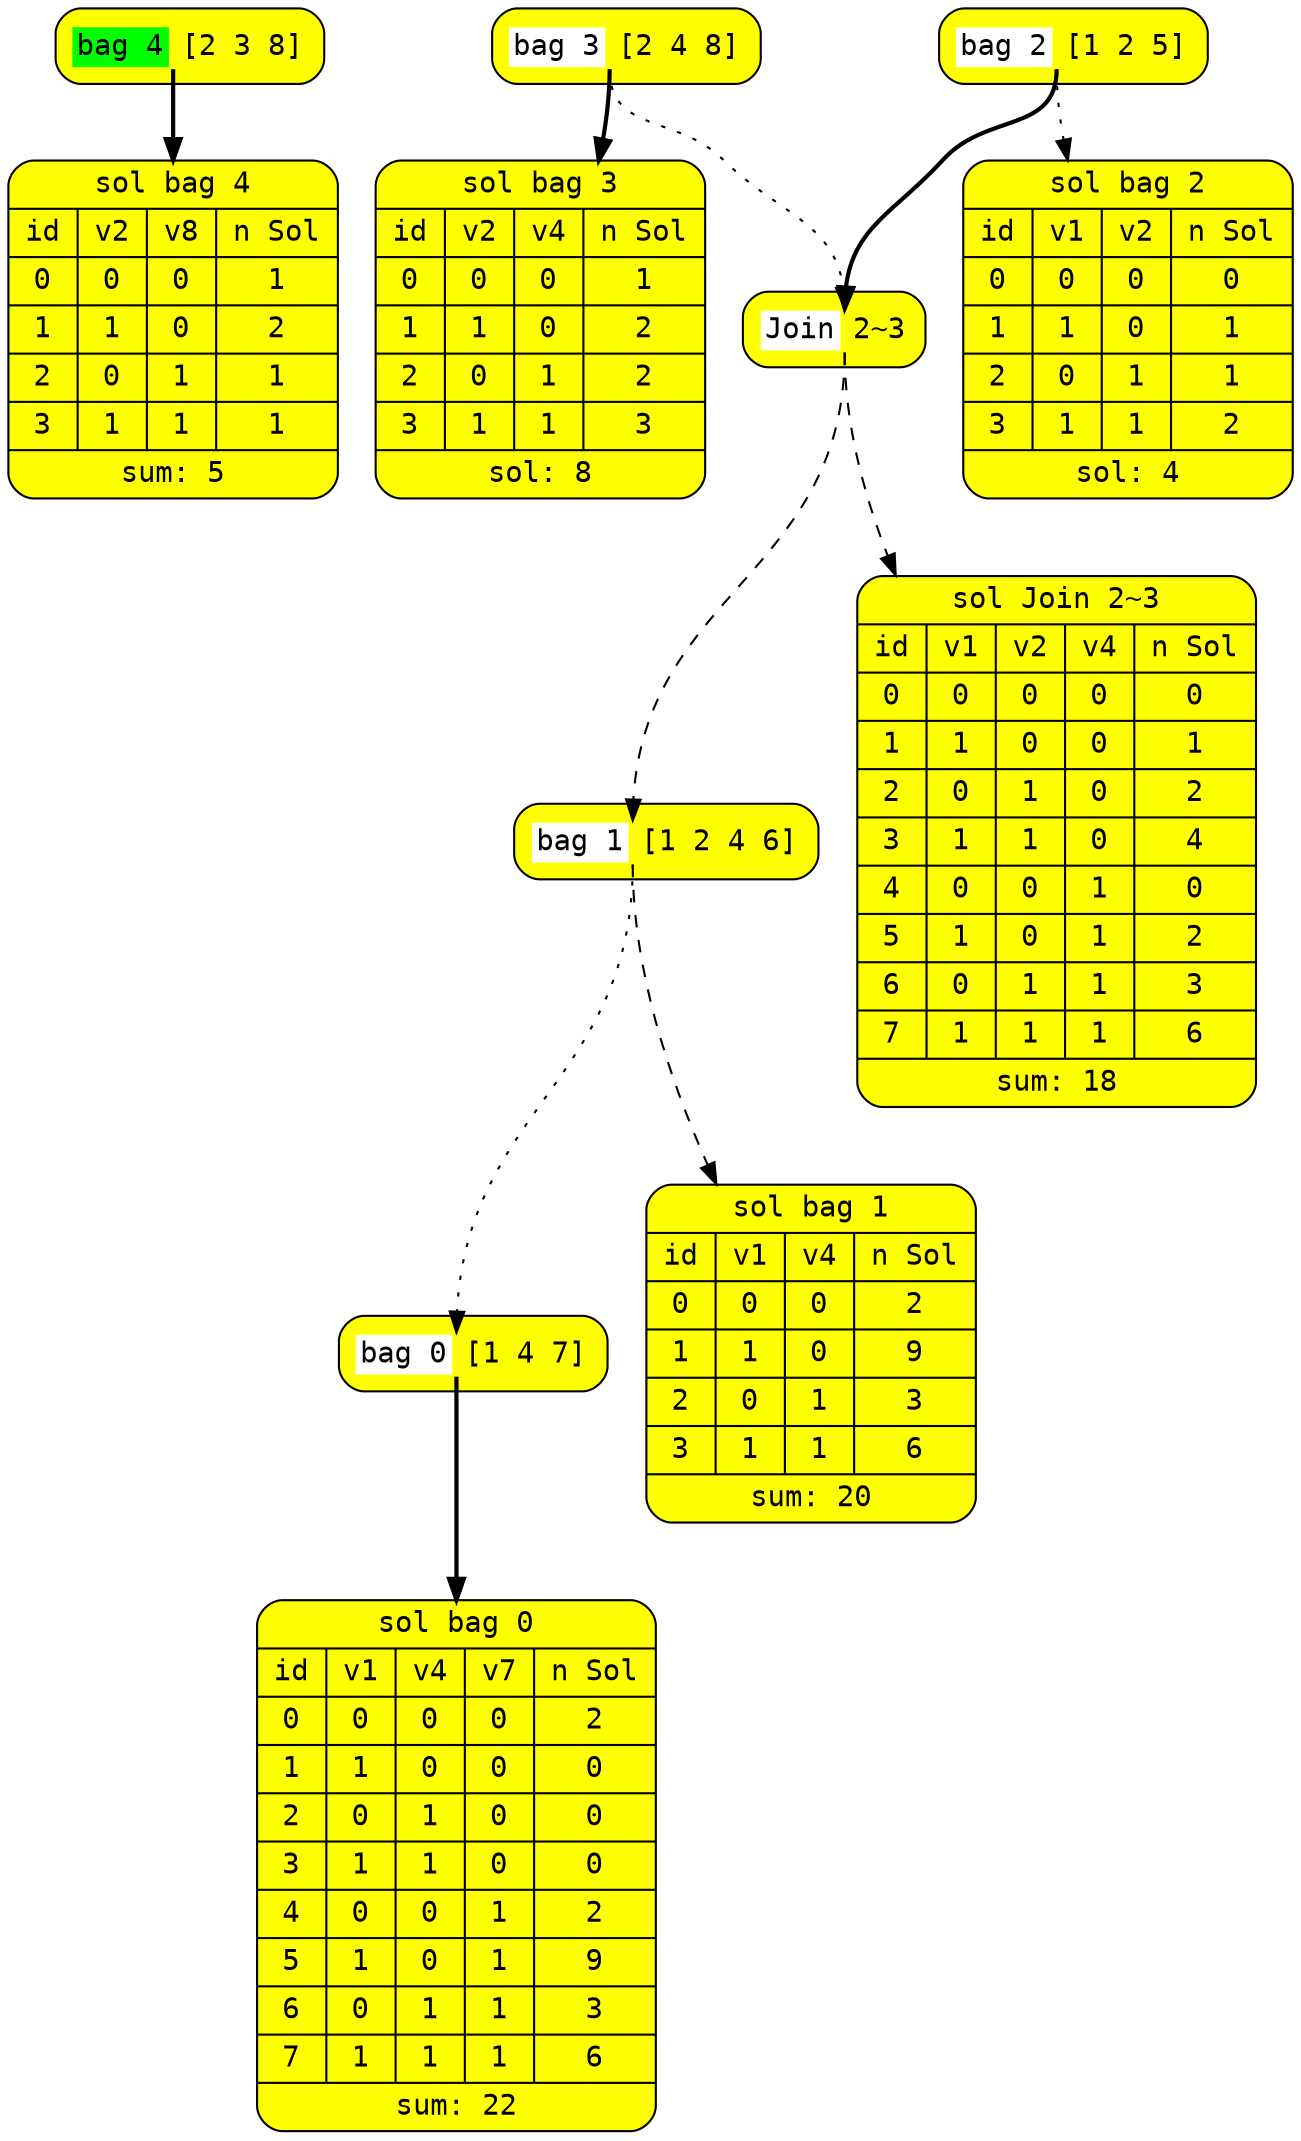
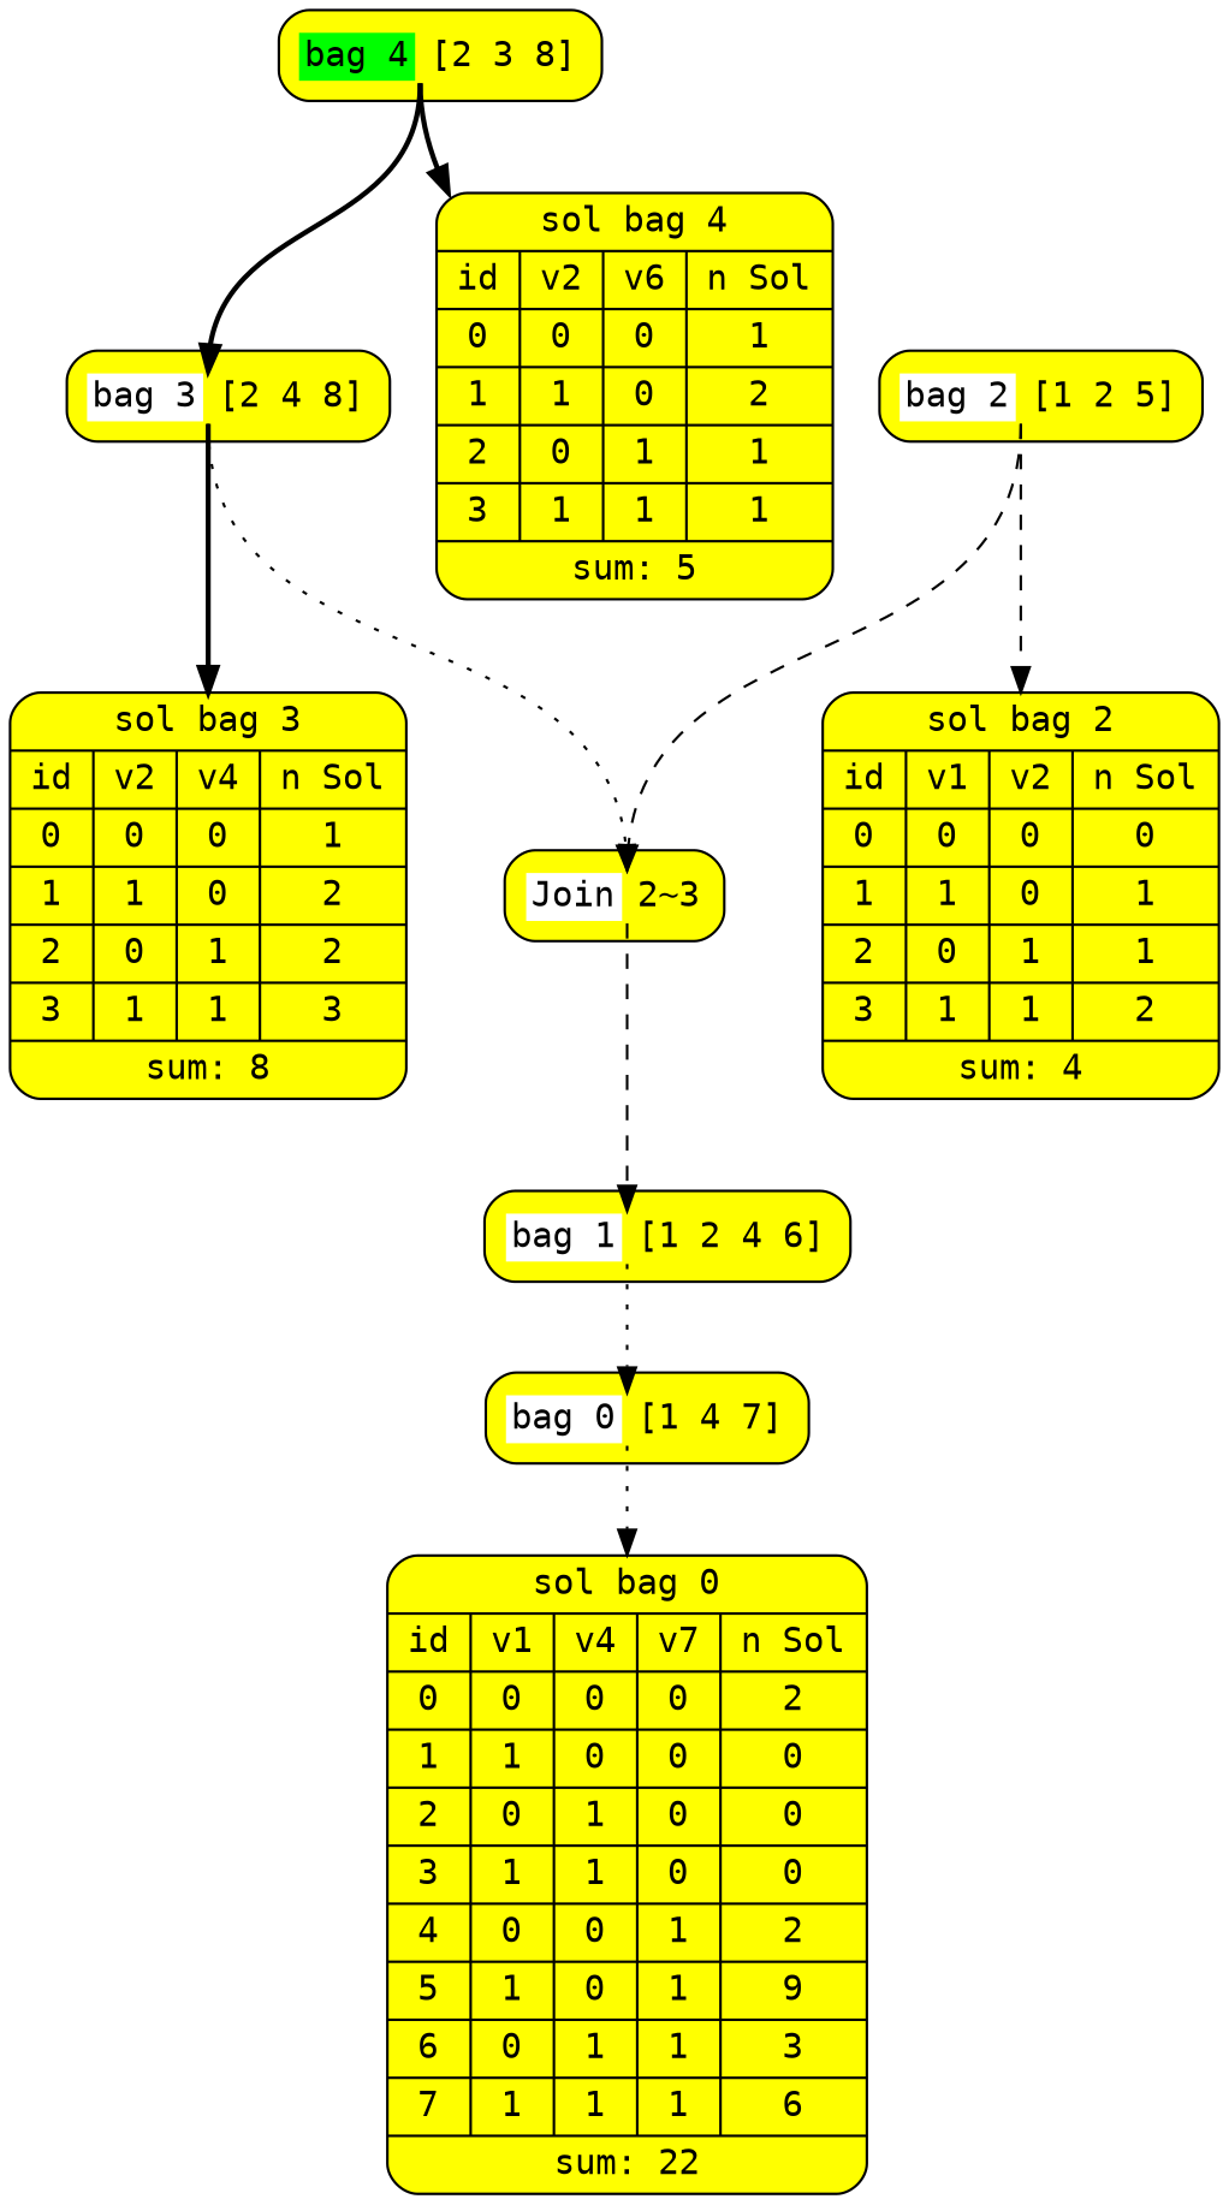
  digraph {
    fontname="DejaVu Sans Mono"
    node [fillcolor=yellow fontname="DejaVu Sans Mono" shape=box style="rounded,filled"]
    edge [fontname="DejaVu Sans Mono" headport=anchor style=dotted tailport=anchor]
    n1 [label=<<TABLE BORDER="0" CELLBORDER="0" CELLSPACING="0">               <TR><TD BGCOLOR="green">bag 4</TD><TD PORT="anchor"></TD><TD>[2 3 8]</TD></TR></TABLE>>]
    n2 [label=<<TABLE BORDER="0" CELLBORDER="0" CELLSPACING="0">               <TR><TD BGCOLOR="white">bag 3</TD><TD PORT="anchor"></TD><TD>[2 4 8]</TD></TR></TABLE>>]
-   n3 [label="{sol bag 4|{{id|0|1|2|3}|{v2|0|1|0|1}|{v8|0|0|1|1}|{n Sol|1|2|1|1}}|sum: 5}" shape=record]
+   n3 [label="{sol bag 4|{{id|0|1|2|3}|{v2|0|1|0|1}|{v6|0|0|1|1}|{n Sol|1|2|1|1}}|sum: 5}" shape=record]
    n4 [label=<<TABLE BORDER="0" CELLBORDER="0" CELLSPACING="0">               <TR><TD BGCOLOR="white">Join</TD><TD PORT="anchor"></TD><TD>2~3</TD></TR></TABLE>>]
-   n5 [label="{sol bag 3|{{id|0|1|2|3}|{v2|0|1|0|1}|{v4|0|0|1|1}|{n Sol|1|2|2|3}}|sol: 8}" shape=record]
+   n5 [label="{sol bag 3|{{id|0|1|2|3}|{v2|0|1|0|1}|{v4|0|0|1|1}|{n Sol|1|2|2|3}}|sum: 8}" shape=record]
    n6 [label=<<TABLE BORDER="0" CELLBORDER="0" CELLSPACING="0">               <TR><TD BGCOLOR="white">bag 1</TD><TD PORT="anchor"></TD><TD>[1 2 4 6]</TD></TR></TABLE>>]
-   n7 [label="{sol Join 2~3|{{id|0|1|2|3|4|5|6|7}|{v1|0|1|0|1|0|1|0|1}|{v2|0|0|1|1|0|0|1|1}|{v4|0|0|0|0|1|1|1|1}|{n Sol|0|1|2|4|0|2|3|6}}|sum: 18}" shape=record]
    n8 [label=<<TABLE BORDER="0" CELLBORDER="0" CELLSPACING="0">               <TR><TD BGCOLOR="white">bag 0</TD><TD PORT="anchor"></TD><TD>[1 4 7]</TD></TR></TABLE>>]
-   n9 [label="{sol bag 1|{{id|0|1|2|3}|{v1|0|1|0|1}|{v4|0|0|1|1}|{n Sol|2|9|3|6}}|sum: 20}" shape=record]
    n10 [label=<<TABLE BORDER="0" CELLBORDER="0" CELLSPACING="0">               <TR><TD BGCOLOR="white">bag 2</TD><TD PORT="anchor"></TD><TD>[1 2 5]</TD></TR></TABLE>>]
-   n11 [label="{sol bag 2|{{id|0|1|2|3}|{v1|0|1|0|1}|{v2|0|0|1|1}|{n Sol|0|1|1|2}}|sol: 4}" shape=record]
+   n11 [label="{sol bag 2|{{id|0|1|2|3}|{v1|0|1|0|1}|{v2|0|0|1|1}|{n Sol|0|1|1|2}}|sum: 4}" shape=record]
    n12 [label="{sol bag 0|{{id|0|1|2|3|4|5|6|7}|{v1|0|1|0|1|0|1|0|1}|{v4|0|0|1|1|0|0|1|1}|{v7|0|0|0|0|1|1|1|1}|{n Sol|2|0|0|0|2|9|3|6}}|sum: 22}" shape=record]
+   n1 -> n2 [style=bold]
    n1 -> n3 [style=bold]
    n2 -> n4
    n2 -> n5 [style=bold]
    n4 -> n6 [style=dashed]
-   n4 -> n7 [style=dashed]
    n6 -> n8
-   n6 -> n9 [style=dashed]
-   n8 -> n12 [style=bold]
-   n10 -> n4 [style=bold]
-   n10 -> n11
+   n8 -> n12
+   n10 -> n4 [style=dashed]
+   n10 -> n11 [style=dashed]
  }
